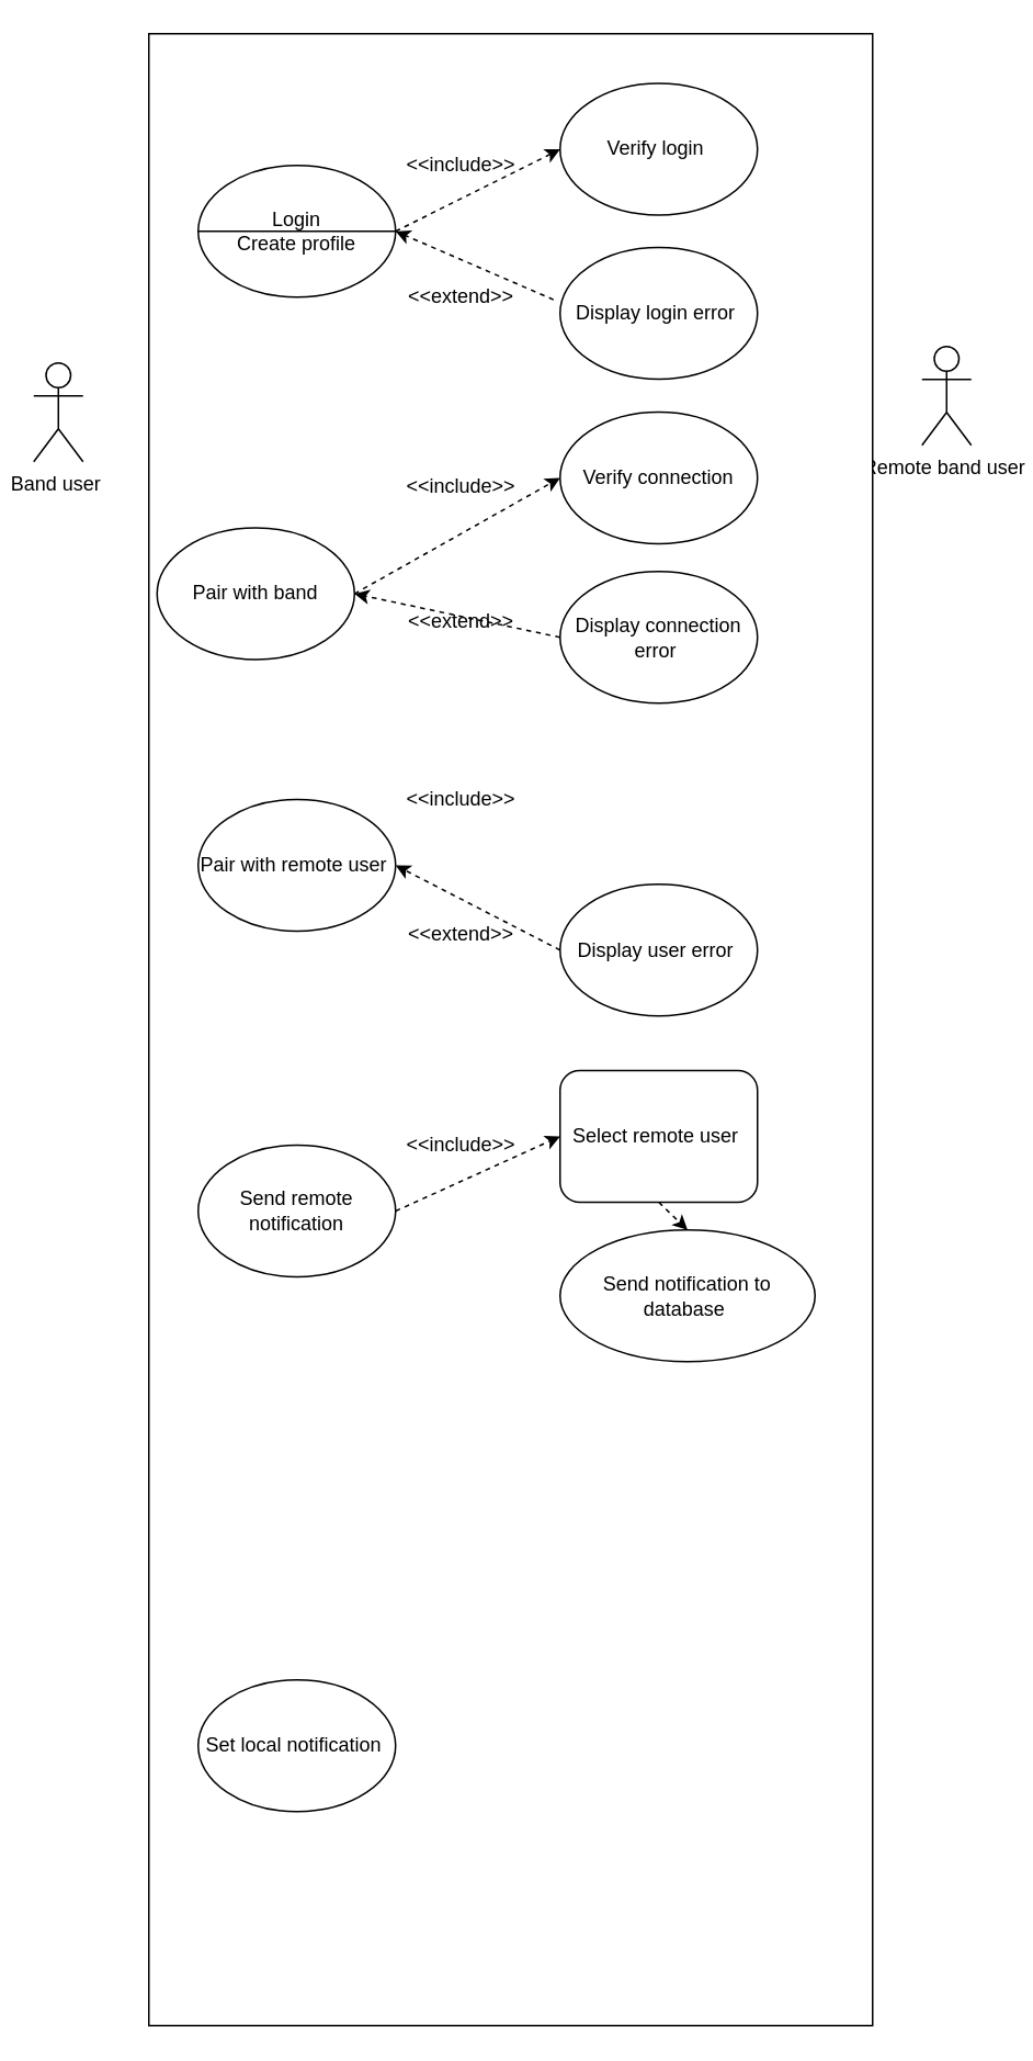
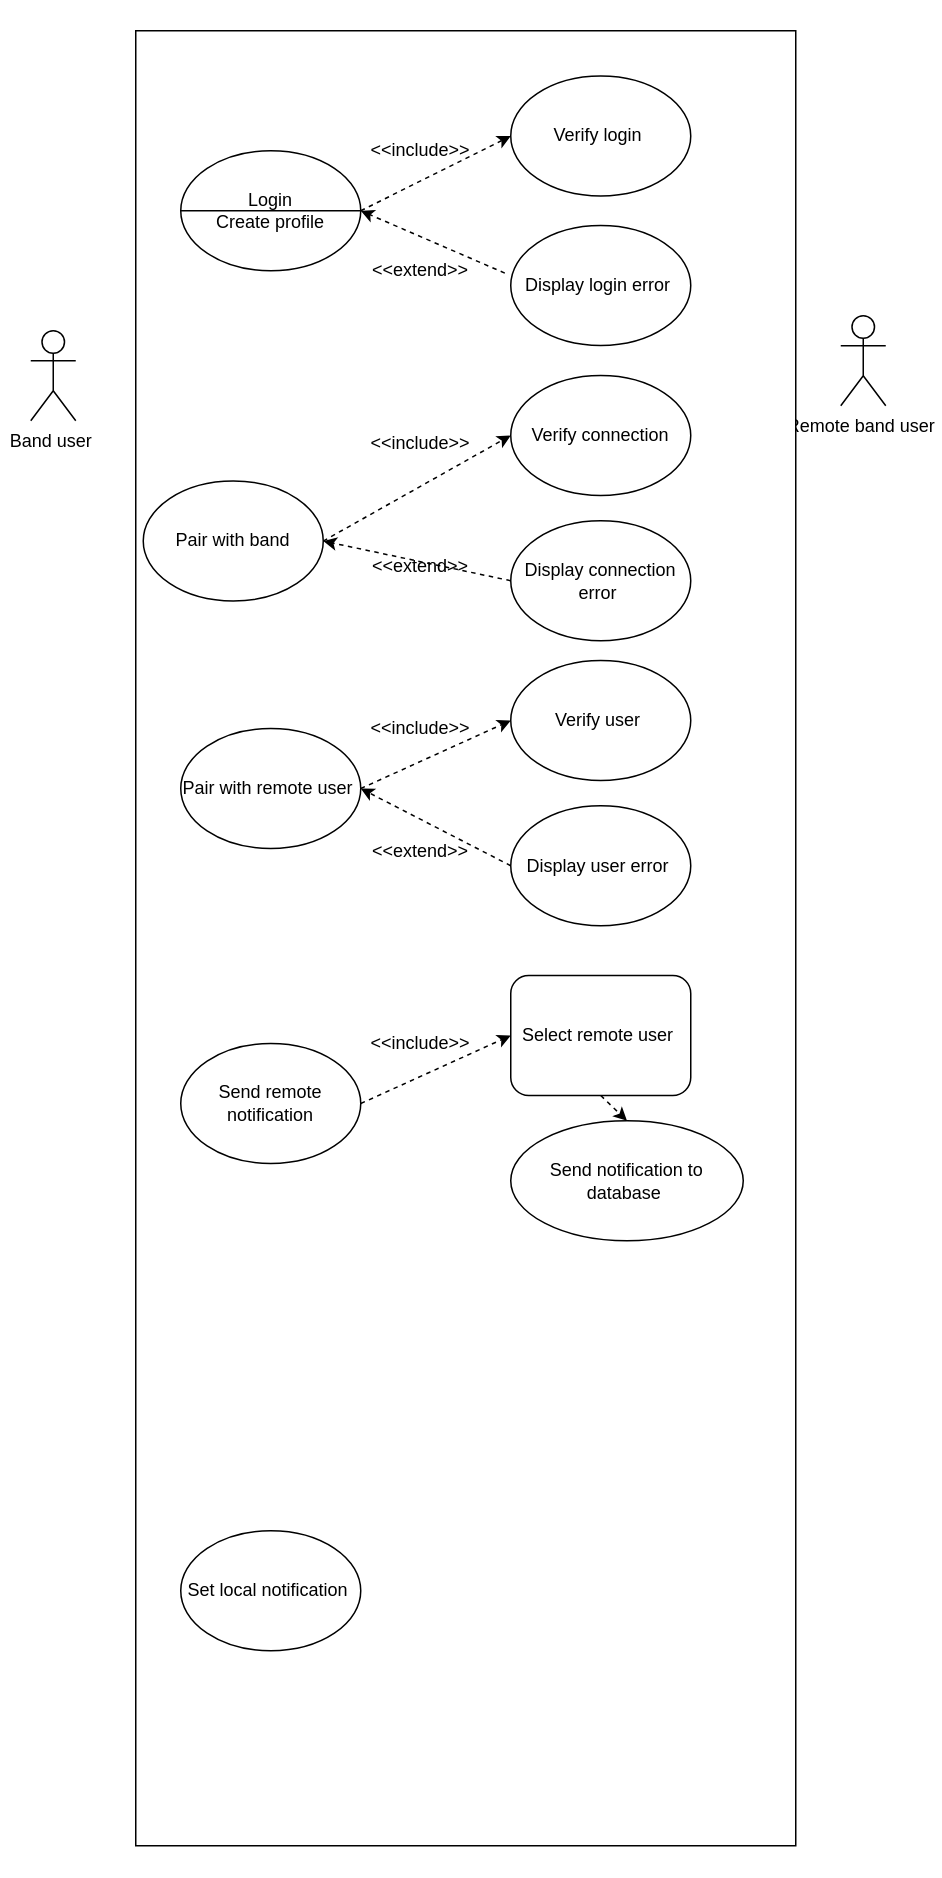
  <mxCell id="0" />
  <mxCell id="1" parent="0" />
  <mxCell id="2" value="Remote band user&amp;nbsp;&lt;br&gt;&lt;br&gt;" style="shape=umlActor;verticalLabelPosition=bottom;labelBackgroundColor=#ffffff;verticalAlign=top;html=1;outlineConnect=0;" vertex="1" parent="1"><mxGeometry x="560" y="210" width="30" height="60" as="geometry" /></mxCell>
  <mxCell id="3" value="" style="rounded=0;whiteSpace=wrap;html=1;" vertex="1" parent="1"><mxGeometry x="90" y="20" width="440" height="1210" as="geometry" /></mxCell>
  <mxCell id="4" value="Band user&amp;nbsp;&lt;br&gt;" style="shape=umlActor;verticalLabelPosition=bottom;labelBackgroundColor=#ffffff;verticalAlign=top;html=1;outlineConnect=0;" vertex="1" parent="1"><mxGeometry x="20" y="220" width="30" height="60" as="geometry" /></mxCell>
  <mxCell id="5" value="Login&lt;br&gt;Create profile&lt;br&gt;" style="ellipse;whiteSpace=wrap;html=1;" vertex="1" parent="1"><mxGeometry x="120" y="100" width="120" height="80" as="geometry" /></mxCell>
  <mxCell id="6" value="Set local notification&amp;nbsp;" style="ellipse;whiteSpace=wrap;html=1;" vertex="1" parent="1"><mxGeometry x="120" y="1020" width="120" height="80" as="geometry" /></mxCell>
  <mxCell id="7" value="Pair with band" style="ellipse;whiteSpace=wrap;html=1;" vertex="1" parent="1"><mxGeometry x="95" y="320.2" width="120" height="80" as="geometry" /></mxCell>
  <mxCell id="8" value="Display login error&amp;nbsp;" style="ellipse;whiteSpace=wrap;html=1;" vertex="1" parent="1"><mxGeometry x="340" y="149.8" width="120" height="80" as="geometry" /></mxCell>
  <mxCell id="9" value="Verify login&amp;nbsp;" style="ellipse;whiteSpace=wrap;html=1;" vertex="1" parent="1"><mxGeometry x="340" y="50.2" width="120" height="80" as="geometry" /></mxCell>
  <mxCell id="10" value="" style="endArrow=classic;html=1;dashed=1;entryX=0;entryY=0.5;entryDx=0;entryDy=0;exitX=1;exitY=0.5;exitDx=0;exitDy=0;" edge="1" parent="1" source="5" target="9"><mxGeometry width="50" height="50" relative="1" as="geometry"><mxPoint x="10" y="760" as="sourcePoint" /><mxPoint x="60" y="710" as="targetPoint" /></mxGeometry></mxCell>
  <mxCell id="11" value="" style="endArrow=classic;html=1;dashed=1;exitX=-0.033;exitY=0.397;exitDx=0;exitDy=0;exitPerimeter=0;" edge="1" parent="1" source="8"><mxGeometry width="50" height="50" relative="1" as="geometry"><mxPoint x="10" y="760" as="sourcePoint" /><mxPoint x="240" y="140" as="targetPoint" /></mxGeometry></mxCell>
  <mxCell id="12" value="&amp;lt;&amp;lt;include&amp;gt;&amp;gt;" style="text;html=1;strokeColor=none;fillColor=none;align=center;verticalAlign=middle;whiteSpace=wrap;rounded=0;" vertex="1" parent="1"><mxGeometry x="260" y="90" width="40" height="20" as="geometry" /></mxCell>
  <mxCell id="13" value="&amp;lt;&amp;lt;extend&amp;gt;&amp;gt;" style="text;html=1;strokeColor=none;fillColor=none;align=center;verticalAlign=middle;whiteSpace=wrap;rounded=0;" vertex="1" parent="1"><mxGeometry x="260" y="170" width="40" height="20" as="geometry" /></mxCell>
  <mxCell id="14" value="" style="endArrow=none;html=1;entryX=1;entryY=0.5;entryDx=0;entryDy=0;exitX=0;exitY=0.5;exitDx=0;exitDy=0;" edge="1" parent="1" source="5" target="5"><mxGeometry width="50" height="50" relative="1" as="geometry"><mxPoint x="10" y="760" as="sourcePoint" /><mxPoint x="60" y="710" as="targetPoint" /></mxGeometry></mxCell>
  <mxCell id="15" value="Verify connection" style="ellipse;whiteSpace=wrap;html=1;" vertex="1" parent="1"><mxGeometry x="340" y="249.833" width="120" height="80" as="geometry" /></mxCell>
  <mxCell id="16" value="Display connection error&amp;nbsp;" style="ellipse;whiteSpace=wrap;html=1;" vertex="1" parent="1"><mxGeometry x="340" y="346.667" width="120" height="80" as="geometry" /></mxCell>
  <mxCell id="17" value="" style="endArrow=classic;html=1;dashed=1;entryX=0;entryY=0.5;entryDx=0;entryDy=0;exitX=1;exitY=0.5;exitDx=0;exitDy=0;" edge="1" parent="1" source="7" target="15"><mxGeometry width="50" height="50" relative="1" as="geometry"><mxPoint x="20" y="530" as="sourcePoint" /><mxPoint x="60" y="770" as="targetPoint" /></mxGeometry></mxCell>
  <mxCell id="18" value="" style="endArrow=classic;html=1;dashed=1;entryX=1;entryY=0.5;entryDx=0;entryDy=0;exitX=0;exitY=0.5;exitDx=0;exitDy=0;" edge="1" parent="1" source="16" target="7"><mxGeometry width="50" height="50" relative="1" as="geometry"><mxPoint x="10" y="820" as="sourcePoint" /><mxPoint x="60" y="770" as="targetPoint" /></mxGeometry></mxCell>
  <mxCell id="19" value="&amp;lt;&amp;lt;include&amp;gt;&amp;gt;" style="text;html=1;strokeColor=none;fillColor=none;align=center;verticalAlign=middle;whiteSpace=wrap;rounded=0;" vertex="1" parent="1"><mxGeometry x="260" y="285" width="40" height="20" as="geometry" /></mxCell>
  <mxCell id="20" value="&amp;lt;&amp;lt;extend&amp;gt;&amp;gt;" style="text;html=1;strokeColor=none;fillColor=none;align=center;verticalAlign=middle;whiteSpace=wrap;rounded=0;" vertex="1" parent="1"><mxGeometry x="260" y="366.5" width="40" height="20" as="geometry" /></mxCell>
  <mxCell id="21" value="Pair with remote user&amp;nbsp;" style="ellipse;whiteSpace=wrap;html=1;" vertex="1" parent="1"><mxGeometry x="120" y="485.2" width="120" height="80" as="geometry" /></mxCell>
+ <mxCell id="22" value="Verify user&amp;nbsp;" style="ellipse;whiteSpace=wrap;html=1;" vertex="1" parent="1"><mxGeometry x="340" y="439.833" width="120" height="80" as="geometry" /></mxCell>
  <mxCell id="23" value="Display user error&amp;nbsp;" style="ellipse;whiteSpace=wrap;html=1;" vertex="1" parent="1"><mxGeometry x="340" y="536.667" width="120" height="80" as="geometry" /></mxCell>
+ <mxCell id="24" value="" style="endArrow=classic;html=1;dashed=1;entryX=0;entryY=0.5;entryDx=0;entryDy=0;exitX=1;exitY=0.5;exitDx=0;exitDy=0;" edge="1" parent="1" source="21" target="22"><mxGeometry width="50" height="50" relative="1" as="geometry"><mxPoint x="20" y="720" as="sourcePoint" /><mxPoint x="60" y="960" as="targetPoint" /></mxGeometry></mxCell>
  <mxCell id="25" value="" style="endArrow=classic;html=1;dashed=1;entryX=1;entryY=0.5;entryDx=0;entryDy=0;exitX=0;exitY=0.5;exitDx=0;exitDy=0;" edge="1" parent="1" source="23" target="21"><mxGeometry width="50" height="50" relative="1" as="geometry"><mxPoint x="10" y="1010" as="sourcePoint" /><mxPoint x="60" y="960" as="targetPoint" /></mxGeometry></mxCell>
  <mxCell id="26" value="&amp;lt;&amp;lt;include&amp;gt;&amp;gt;" style="text;html=1;strokeColor=none;fillColor=none;align=center;verticalAlign=middle;whiteSpace=wrap;rounded=0;" vertex="1" parent="1"><mxGeometry x="260" y="475" width="40" height="20" as="geometry" /></mxCell>
  <mxCell id="27" value="&amp;lt;&amp;lt;extend&amp;gt;&amp;gt;" style="text;html=1;strokeColor=none;fillColor=none;align=center;verticalAlign=middle;whiteSpace=wrap;rounded=0;" vertex="1" parent="1"><mxGeometry x="260" y="556.5" width="40" height="20" as="geometry" /></mxCell>
  <mxCell id="28" value="Send remote notification" style="ellipse;whiteSpace=wrap;html=1;" vertex="1" parent="1"><mxGeometry x="120" y="695.2" width="120" height="80" as="geometry" /></mxCell>
  <mxCell id="29" value="Select remote user&amp;nbsp;" style="whiteSpace=wrap;html=1;rounded=1;" vertex="1" parent="1"><mxGeometry x="340" y="649.833" width="120" height="80" as="geometry" /></mxCell>
  <mxCell id="30" value="Send notification to database&amp;nbsp;" style="ellipse;whiteSpace=wrap;html=1;" vertex="1" parent="1"><mxGeometry x="340" y="746.667" width="155" height="80" as="geometry" /></mxCell>
  <mxCell id="31" value="" style="endArrow=classic;html=1;dashed=1;entryX=0;entryY=0.5;entryDx=0;entryDy=0;exitX=1;exitY=0.5;exitDx=0;exitDy=0;" edge="1" parent="1" source="28" target="29"><mxGeometry width="50" height="50" relative="1" as="geometry"><mxPoint x="20" y="930" as="sourcePoint" /><mxPoint x="60" y="1170" as="targetPoint" /></mxGeometry></mxCell>
  <mxCell id="32" value="" style="endArrow=classic;html=1;dashed=1;entryX=0.5;entryY=0;entryDx=0;entryDy=0;exitX=0.5;exitY=1;exitDx=0;exitDy=0;" edge="1" parent="1" source="29" target="30"><mxGeometry width="50" height="50" relative="1" as="geometry"><mxPoint x="10" y="1220" as="sourcePoint" /><mxPoint x="60" y="1170" as="targetPoint" /></mxGeometry></mxCell>
  <mxCell id="33" value="&amp;lt;&amp;lt;include&amp;gt;&amp;gt;" style="text;html=1;strokeColor=none;fillColor=none;align=center;verticalAlign=middle;whiteSpace=wrap;rounded=0;" vertex="1" parent="1"><mxGeometry x="260" y="685" width="40" height="20" as="geometry" /></mxCell>
